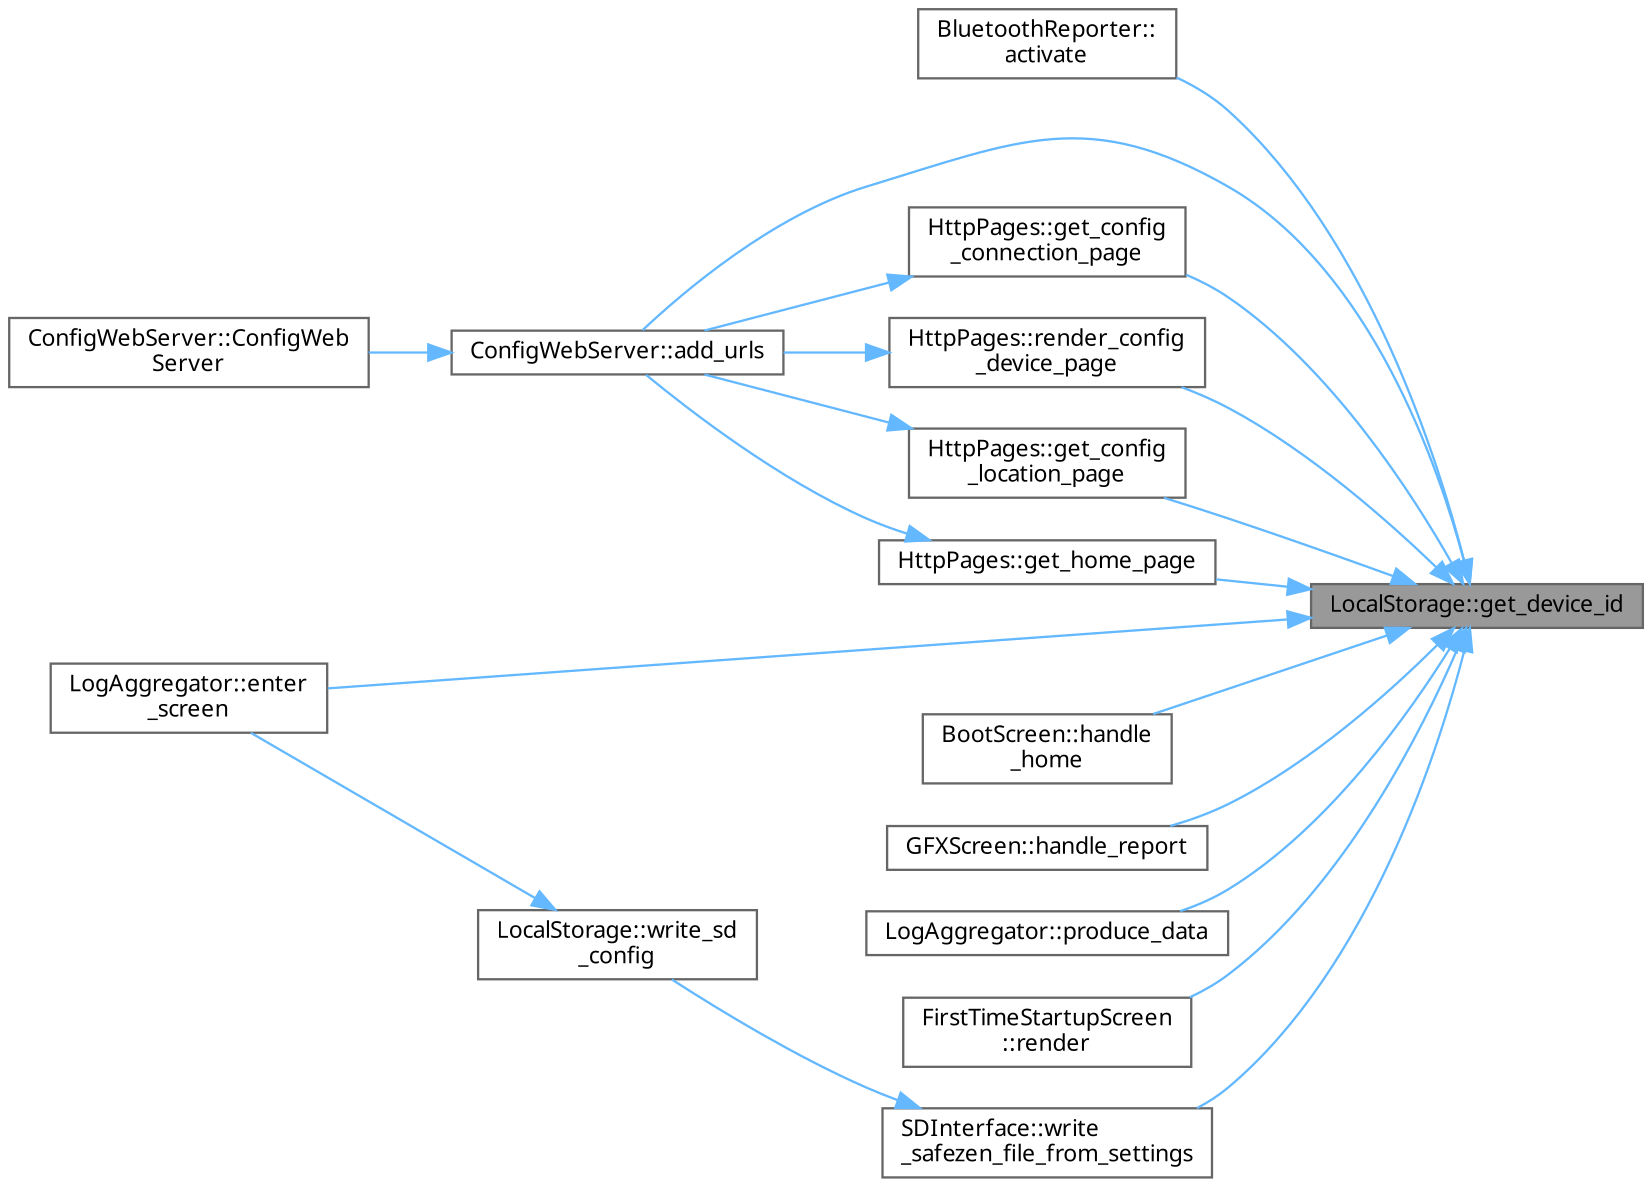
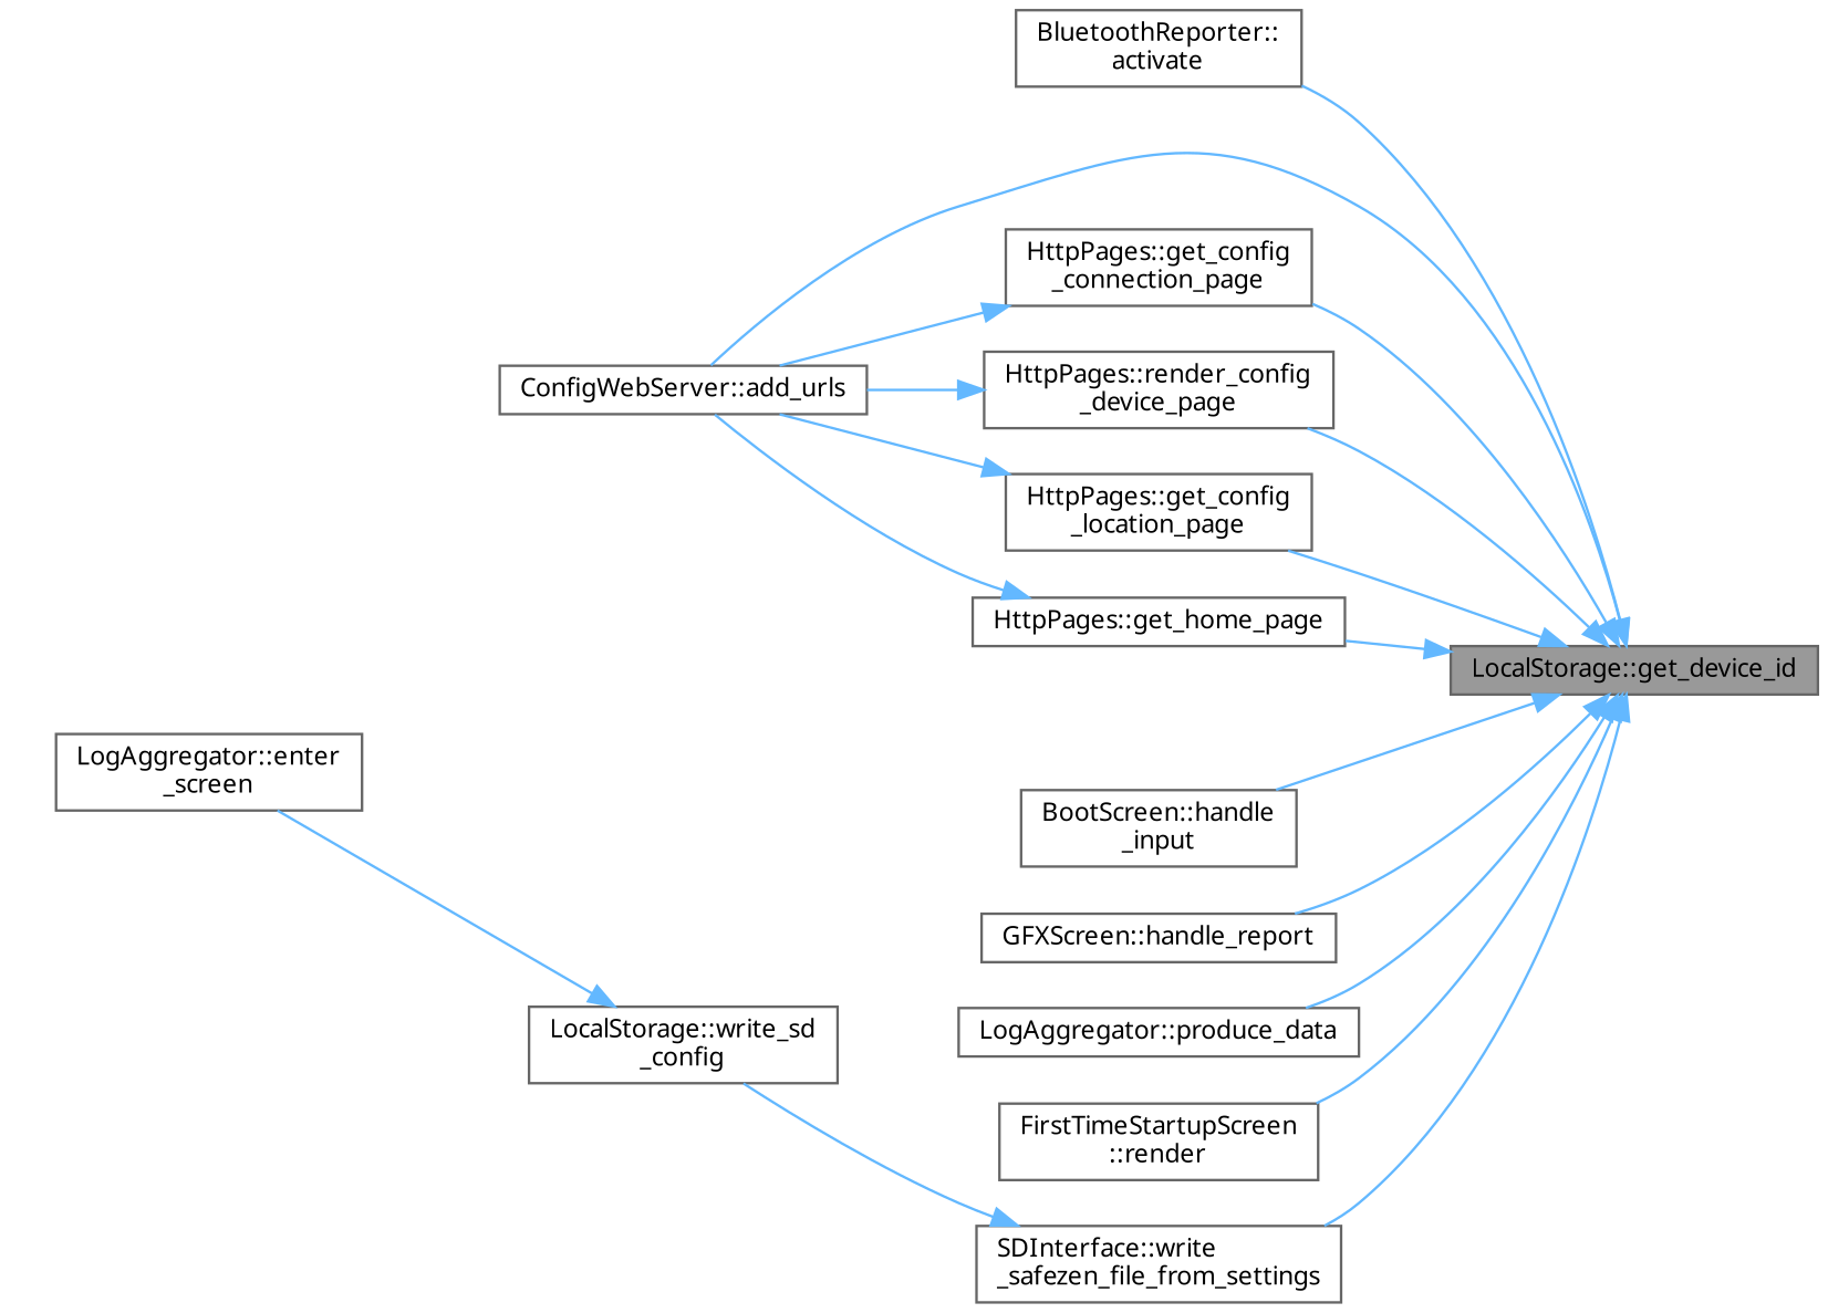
  digraph {
    fontname="Noto Sans"
    rankdir=RL
    node [color=grey40 fillcolor=white fontname="Noto Sans" fontsize=10 shape=box style=filled]
    edge [color=steelblue1 dir=back fontname="Noto Sans" fontsize=10 labelfontname=Helvetica labelfontsize=10 style=solid]
    n1 [color=gray40 fillcolor=grey60 fontcolor=black height=0.2 label="LocalStorage::get_device_id" width=0.4]
    n2 [height=0.2 label="BluetoothReporter::\lactivate" width=0.4]
    n3 [height=0.2 label="ConfigWebServer::add_urls" width=0.4]
    n4 [height=0.2 label="LogAggregator::enter\l_screen" width=0.4]
    n5 [height=0.2 label="HttpPages::get_config\l_connection_page" width=0.4]
    n6 [height=0.2 label="HttpPages::render_config\l_device_page" width=0.4]
    n7 [height=0.2 label="HttpPages::get_config\l_location_page" width=0.4]
    n8 [height=0.2 label="HttpPages::get_home_page" width=0.4]
-   n9 [height=0.2 label="BootScreen::handle\l_home" width=0.4]
+   n9 [height=0.2 label="BootScreen::handle\l_input" width=0.4]
    n10 [height=0.2 label="GFXScreen::handle_report" width=0.4]
    n11 [height=0.2 label="LogAggregator::produce_data" width=0.4]
    n12 [height=0.2 label="FirstTimeStartupScreen\l::render" width=0.4]
    n13 [height=0.2 label="SDInterface::write\l_safezen_file_from_settings" width=0.4]
-   n14 [height=0.2 label="ConfigWebServer::ConfigWeb\lServer" width=0.4]
    n15 [height=0.2 label="LocalStorage::write_sd\l_config" width=0.4]
    n1 -> n2
    n1 -> n3
-   n1 -> n4
    n1 -> n5
    n1 -> n6
    n1 -> n7
    n1 -> n8
    n1 -> n9
    n1 -> n10
    n1 -> n11
    n1 -> n12
    n1 -> n13
-   n3 -> n14
    n5 -> n3
    n6 -> n3
    n7 -> n3
    n8 -> n3
    n13 -> n15
    n15 -> n4
  }
